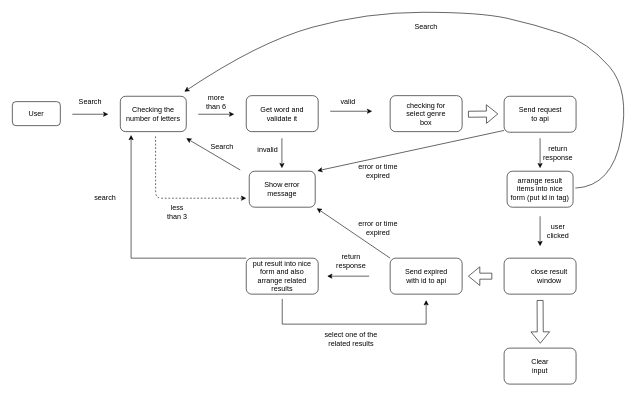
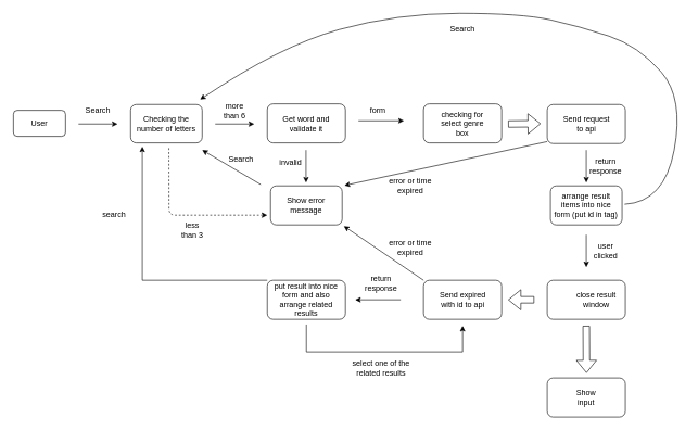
  <mxCell id="0" />
  <mxCell id="1" parent="0" />
  <mxCell id="2" value="" style="rounded=1;whiteSpace=wrap;html=1;" parent="1" vertex="1"><mxGeometry x="20" y="169" width="80" height="40" as="geometry" /></mxCell>
  <mxCell id="3" value="User" style="text;strokeColor=none;align=center;fillColor=none;html=1;verticalAlign=middle;whiteSpace=wrap;rounded=0;" parent="1" vertex="1"><mxGeometry x="30" y="174" width="60" height="30" as="geometry" /></mxCell>
  <mxCell id="4" value="" style="endArrow=classic;html=1;rounded=0;" parent="1" edge="1"><mxGeometry width="50" height="50" relative="1" as="geometry"><mxPoint x="120" y="190" as="sourcePoint" /><mxPoint x="180" y="190" as="targetPoint" /></mxGeometry></mxCell>
  <mxCell id="5" value="Search" style="text;html=1;strokeColor=none;fillColor=none;align=center;verticalAlign=middle;whiteSpace=wrap;rounded=0;" parent="1" vertex="1"><mxGeometry x="130" y="160" width="40" height="20" as="geometry" /></mxCell>
  <mxCell id="6" value="" style="rounded=1;whiteSpace=wrap;html=1;" parent="1" vertex="1"><mxGeometry x="200" y="160" width="110" height="59" as="geometry" /></mxCell>
  <mxCell id="7" value="Checking the number of letters" style="text;html=1;strokeColor=none;fillColor=none;align=center;verticalAlign=middle;whiteSpace=wrap;rounded=0;" parent="1" vertex="1"><mxGeometry x="205" y="159" width="100" height="60" as="geometry" /></mxCell>
  <mxCell id="8" value="" style="endArrow=classic;html=1;rounded=0;" parent="1" edge="1"><mxGeometry width="50" height="50" relative="1" as="geometry"><mxPoint x="330" y="190" as="sourcePoint" /><mxPoint x="390" y="190" as="targetPoint" /></mxGeometry></mxCell>
  <mxCell id="9" value="more than 6" style="text;html=1;strokeColor=none;fillColor=none;align=center;verticalAlign=middle;whiteSpace=wrap;rounded=0;" parent="1" vertex="1"><mxGeometry x="335" y="155" width="50" height="30" as="geometry" /></mxCell>
  <mxCell id="10" value="less than 3" style="text;html=1;strokeColor=none;fillColor=none;align=center;verticalAlign=middle;whiteSpace=wrap;rounded=0;" parent="1" vertex="1"><mxGeometry x="270" y="340" width="50" height="25" as="geometry" /></mxCell>
  <mxCell id="11" value="" style="rounded=1;whiteSpace=wrap;html=1;" parent="1" vertex="1"><mxGeometry x="410" y="159" width="120" height="60" as="geometry" /></mxCell>
  <mxCell id="12" value="Get word and validate it" style="text;html=1;strokeColor=none;fillColor=none;align=center;verticalAlign=middle;whiteSpace=wrap;rounded=0;" parent="1" vertex="1"><mxGeometry x="420" y="174" width="100" height="30" as="geometry" /></mxCell>
  <mxCell id="13" value="" style="endArrow=classic;html=1;rounded=0;" parent="1" edge="1"><mxGeometry width="50" height="50" relative="1" as="geometry"><mxPoint x="469.5" y="230" as="sourcePoint" /><mxPoint x="469.5" y="280" as="targetPoint" /></mxGeometry></mxCell>
  <mxCell id="14" value="" style="rounded=1;whiteSpace=wrap;html=1;" parent="1" vertex="1"><mxGeometry x="415" y="285" width="110" height="60" as="geometry" /></mxCell>
  <mxCell id="15" value="Show error message" style="text;html=1;strokeColor=none;fillColor=none;align=center;verticalAlign=middle;whiteSpace=wrap;rounded=0;" parent="1" vertex="1"><mxGeometry x="420" y="290" width="100" height="50" as="geometry" /></mxCell>
  <mxCell id="16" value="invalid" style="text;html=1;strokeColor=none;fillColor=none;align=center;verticalAlign=middle;whiteSpace=wrap;rounded=0;" parent="1" vertex="1"><mxGeometry x="416" y="234" width="60" height="30" as="geometry" /></mxCell>
  <mxCell id="17" value="" style="endArrow=classic;html=1;rounded=0;" parent="1" edge="1"><mxGeometry width="50" height="50" relative="1" as="geometry"><mxPoint x="550" y="185" as="sourcePoint" /><mxPoint x="620" y="185" as="targetPoint" /></mxGeometry></mxCell>
- <mxCell id="18" value="valid" style="text;html=1;strokeColor=none;fillColor=none;align=center;verticalAlign=middle;whiteSpace=wrap;rounded=0;" parent="1" vertex="1"><mxGeometry x="550" y="155" width="60" height="30" as="geometry" /></mxCell>
+ <mxCell id="18" value="form" style="text;html=1;strokeColor=none;fillColor=none;align=center;verticalAlign=middle;whiteSpace=wrap;rounded=0;" parent="1" vertex="1"><mxGeometry x="550" y="155" width="60" height="30" as="geometry" /></mxCell>
  <mxCell id="19" value="" style="rounded=1;whiteSpace=wrap;html=1;" parent="1" vertex="1"><mxGeometry x="840" y="160" width="120" height="60" as="geometry" /></mxCell>
  <mxCell id="20" value="Send request to api" style="text;html=1;strokeColor=none;fillColor=none;align=center;verticalAlign=middle;whiteSpace=wrap;rounded=0;" parent="1" vertex="1"><mxGeometry x="862.5" y="170" width="75" height="40" as="geometry" /></mxCell>
  <mxCell id="21" value="" style="endArrow=classic;html=1;rounded=0;" parent="1" edge="1"><mxGeometry width="50" height="50" relative="1" as="geometry"><mxPoint x="900" y="230" as="sourcePoint" /><mxPoint x="900" y="280" as="targetPoint" /></mxGeometry></mxCell>
  <mxCell id="22" value="" style="rounded=1;whiteSpace=wrap;html=1;" parent="1" vertex="1"><mxGeometry x="845" y="285" width="110" height="60" as="geometry" /></mxCell>
  <mxCell id="23" value="arrange result items into nice form (put id in tag)" style="text;html=1;strokeColor=none;fillColor=none;align=center;verticalAlign=middle;whiteSpace=wrap;rounded=0;" parent="1" vertex="1"><mxGeometry x="850" y="290" width="100" height="50" as="geometry" /></mxCell>
  <mxCell id="24" value="return response" style="text;html=1;strokeColor=none;fillColor=none;align=center;verticalAlign=middle;whiteSpace=wrap;rounded=0;" parent="1" vertex="1"><mxGeometry x="900" y="240" width="60" height="30" as="geometry" /></mxCell>
  <mxCell id="25" value="" style="rounded=1;whiteSpace=wrap;html=1;" parent="1" vertex="1"><mxGeometry x="650" y="159" width="120" height="60" as="geometry" /></mxCell>
  <mxCell id="26" value="checking for select genre box" style="text;html=1;strokeColor=none;fillColor=none;align=center;verticalAlign=middle;whiteSpace=wrap;rounded=0;" parent="1" vertex="1"><mxGeometry x="670" y="169.5" width="80" height="40" as="geometry" /></mxCell>
  <mxCell id="27" value="" style="endArrow=classic;html=1;rounded=0;exitX=0;exitY=1;exitDx=0;exitDy=0;entryX=1.084;entryY=-0.112;entryDx=0;entryDy=0;entryPerimeter=0;" parent="1" target="15" edge="1"><mxGeometry width="50" height="50" relative="1" as="geometry"><mxPoint x="840" y="217" as="sourcePoint" /><mxPoint x="540" y="280" as="targetPoint" /></mxGeometry></mxCell>
  <mxCell id="28" value="error or time expired" style="text;html=1;strokeColor=none;fillColor=none;align=center;verticalAlign=middle;whiteSpace=wrap;rounded=0;" parent="1" vertex="1"><mxGeometry x="590" y="270" width="80" height="30" as="geometry" /></mxCell>
  <mxCell id="29" value="" style="endArrow=classic;html=1;rounded=0;shape=flexArrow;" parent="1" edge="1"><mxGeometry width="50" height="50" relative="1" as="geometry"><mxPoint x="780" y="190" as="sourcePoint" /><mxPoint x="830" y="189.5" as="targetPoint" /></mxGeometry></mxCell>
  <mxCell id="30" value="" style="endArrow=classic;html=1;rounded=0;" parent="1" edge="1"><mxGeometry width="50" height="50" relative="1" as="geometry"><mxPoint x="900" y="360" as="sourcePoint" /><mxPoint x="900" y="410" as="targetPoint" /></mxGeometry></mxCell>
  <mxCell id="31" value="user clicked" style="text;html=1;strokeColor=none;fillColor=none;align=center;verticalAlign=middle;whiteSpace=wrap;rounded=0;" parent="1" vertex="1"><mxGeometry x="900" y="370" width="60" height="30" as="geometry" /></mxCell>
  <mxCell id="32" value="" style="rounded=1;whiteSpace=wrap;html=1;" parent="1" vertex="1"><mxGeometry x="650" y="430" width="120" height="60" as="geometry" /></mxCell>
  <mxCell id="33" value="Send expired with id to api" style="text;html=1;strokeColor=none;fillColor=none;align=center;verticalAlign=middle;whiteSpace=wrap;rounded=0;" parent="1" vertex="1"><mxGeometry x="672.5" y="440" width="75" height="40" as="geometry" /></mxCell>
  <mxCell id="34" value="" style="endArrow=classic;html=1;rounded=0;exitX=0;exitY=0;exitDx=0;exitDy=0;entryX=1.076;entryY=1.136;entryDx=0;entryDy=0;entryPerimeter=0;" parent="1" source="32" target="15" edge="1"><mxGeometry width="50" height="50" relative="1" as="geometry"><mxPoint x="810" y="440" as="sourcePoint" /><mxPoint x="530" y="360" as="targetPoint" /></mxGeometry></mxCell>
  <mxCell id="35" value="error or time expired" style="text;html=1;strokeColor=none;fillColor=none;align=center;verticalAlign=middle;whiteSpace=wrap;rounded=0;" parent="1" vertex="1"><mxGeometry x="590" y="365" width="80" height="30" as="geometry" /></mxCell>
  <mxCell id="36" value="" style="rounded=1;whiteSpace=wrap;html=1;" parent="1" vertex="1"><mxGeometry x="840" y="430" width="120" height="60" as="geometry" /></mxCell>
  <mxCell id="37" value="close result window" style="text;html=1;strokeColor=none;fillColor=none;align=center;verticalAlign=middle;whiteSpace=wrap;rounded=0;" parent="1" vertex="1"><mxGeometry x="877.5" y="440" width="75" height="40" as="geometry" /></mxCell>
  <mxCell id="38" value="" style="endArrow=classic;html=1;rounded=0;shape=flexArrow;" parent="1" edge="1"><mxGeometry width="50" height="50" relative="1" as="geometry"><mxPoint x="820" y="460" as="sourcePoint" /><mxPoint x="780" y="460" as="targetPoint" /></mxGeometry></mxCell>
  <mxCell id="39" value="" style="endArrow=classic;html=1;rounded=0;" parent="1" edge="1"><mxGeometry width="50" height="50" relative="1" as="geometry"><mxPoint x="615" y="460" as="sourcePoint" /><mxPoint x="545" y="460" as="targetPoint" /></mxGeometry></mxCell>
  <mxCell id="40" value="return response" style="text;html=1;strokeColor=none;fillColor=none;align=center;verticalAlign=middle;whiteSpace=wrap;rounded=0;" parent="1" vertex="1"><mxGeometry x="555" y="420" width="60" height="30" as="geometry" /></mxCell>
  <mxCell id="41" value="" style="rounded=1;whiteSpace=wrap;html=1;" parent="1" vertex="1"><mxGeometry x="410" y="430" width="120" height="60" as="geometry" /></mxCell>
  <mxCell id="42" value="put result into nice form and also arrange related results" style="text;html=1;strokeColor=none;fillColor=none;align=center;verticalAlign=middle;whiteSpace=wrap;rounded=0;" parent="1" vertex="1"><mxGeometry x="415" y="437.5" width="110" height="45" as="geometry" /></mxCell>
  <mxCell id="43" value="" style="endArrow=classic;html=1;rounded=0;exitX=0;exitY=0;exitDx=0;exitDy=0;entryX=0.13;entryY=1.093;entryDx=0;entryDy=0;entryPerimeter=0;" parent="1" source="41" target="7" edge="1"><mxGeometry width="50" height="50" relative="1" as="geometry"><mxPoint x="400" y="423" as="sourcePoint" /><mxPoint x="230" y="230" as="targetPoint" /><Array as="points"><mxPoint x="218" y="430" /></Array></mxGeometry></mxCell>
  <mxCell id="44" value="search" style="text;html=1;strokeColor=none;fillColor=none;align=center;verticalAlign=middle;whiteSpace=wrap;rounded=0;" parent="1" vertex="1"><mxGeometry x="145" y="315" width="60" height="30" as="geometry" /></mxCell>
  <mxCell id="45" value="select one of the related results" style="text;html=1;strokeColor=none;fillColor=none;align=center;verticalAlign=middle;whiteSpace=wrap;rounded=0;" parent="1" vertex="1"><mxGeometry x="535" y="550" width="100" height="30" as="geometry" /></mxCell>
  <mxCell id="46" value="" style="endArrow=classic;html=1;rounded=0;exitX=0.5;exitY=1.167;exitDx=0;exitDy=0;exitPerimeter=0;entryX=0.503;entryY=-0.127;entryDx=0;entryDy=0;entryPerimeter=0;shape=flexArrow;" parent="1" source="36" target="47" edge="1"><mxGeometry width="50" height="50" relative="1" as="geometry"><mxPoint x="900" y="510" as="sourcePoint" /><mxPoint x="900" y="570" as="targetPoint" /></mxGeometry></mxCell>
  <mxCell id="47" value="" style="rounded=1;whiteSpace=wrap;html=1;" parent="1" vertex="1"><mxGeometry x="840" y="580" width="120" height="60" as="geometry" /></mxCell>
- <mxCell id="48" value="Clear input" style="text;html=1;strokeColor=none;fillColor=none;align=center;verticalAlign=middle;whiteSpace=wrap;rounded=0;" parent="1" vertex="1"><mxGeometry x="870" y="595" width="60" height="30" as="geometry" /></mxCell>
+ <mxCell id="48" value="Show input" style="text;html=1;strokeColor=none;fillColor=none;align=center;verticalAlign=middle;whiteSpace=wrap;rounded=0;" parent="1" vertex="1"><mxGeometry x="870" y="595" width="60" height="30" as="geometry" /></mxCell>
  <mxCell id="49" value="" style="curved=1;endArrow=classic;html=1;rounded=0;exitX=1.088;exitY=0.464;exitDx=0;exitDy=0;exitPerimeter=0;entryX=1.018;entryY=-0.11;entryDx=0;entryDy=0;entryPerimeter=0;" parent="1" source="23" target="7" edge="1"><mxGeometry width="50" height="50" relative="1" as="geometry"><mxPoint x="970" y="310" as="sourcePoint" /><mxPoint x="310" y="40" as="targetPoint" /><Array as="points"><mxPoint x="1020" y="310" /><mxPoint x="1050" y="150" /><mxPoint x="980" y="70" /><mxPoint x="890" y="40" /><mxPoint x="800" y="20" /><mxPoint x="610" y="20" /><mxPoint x="430" y="70" /></Array></mxGeometry></mxCell>
  <mxCell id="50" value="Search" style="text;html=1;strokeColor=none;fillColor=none;align=center;verticalAlign=middle;whiteSpace=wrap;rounded=0;" parent="1" vertex="1"><mxGeometry x="680" y="30" width="60" height="30" as="geometry" /></mxCell>
  <mxCell id="51" value="" style="endArrow=classic;html=1;rounded=0;exitX=0.5;exitY=1.133;exitDx=0;exitDy=0;exitPerimeter=0;" parent="1" source="41" edge="1"><mxGeometry width="50" height="50" relative="1" as="geometry"><mxPoint x="510" y="530" as="sourcePoint" /><mxPoint x="710" y="500" as="targetPoint" /><Array as="points"><mxPoint x="470" y="540" /><mxPoint x="710" y="540" /></Array></mxGeometry></mxCell>
  <mxCell id="52" value="" style="endArrow=classic;html=1;entryX=1.05;entryY=1.183;entryDx=0;entryDy=0;entryPerimeter=0;" parent="1" target="7" edge="1"><mxGeometry width="50" height="50" relative="1" as="geometry"><mxPoint x="400" y="283" as="sourcePoint" /><mxPoint x="419" y="263" as="targetPoint" /><Array as="points" /></mxGeometry></mxCell>
  <mxCell id="53" value="Search" style="text;html=1;strokeColor=none;fillColor=none;align=center;verticalAlign=middle;whiteSpace=wrap;rounded=0;" parent="1" vertex="1"><mxGeometry x="340" y="230" width="60" height="30" as="geometry" /></mxCell>
  <mxCell id="54" value="" style="endArrow=classic;html=1;entryX=-0.1;entryY=0.8;entryDx=0;entryDy=0;entryPerimeter=0;exitX=0.538;exitY=1.133;exitDx=0;exitDy=0;exitPerimeter=0;dashed=1;" parent="1" source="7" target="15" edge="1"><mxGeometry width="50" height="50" relative="1" as="geometry"><mxPoint x="280" y="240" as="sourcePoint" /><mxPoint x="400" y="310" as="targetPoint" /><Array as="points"><mxPoint x="259" y="330" /></Array></mxGeometry></mxCell>
